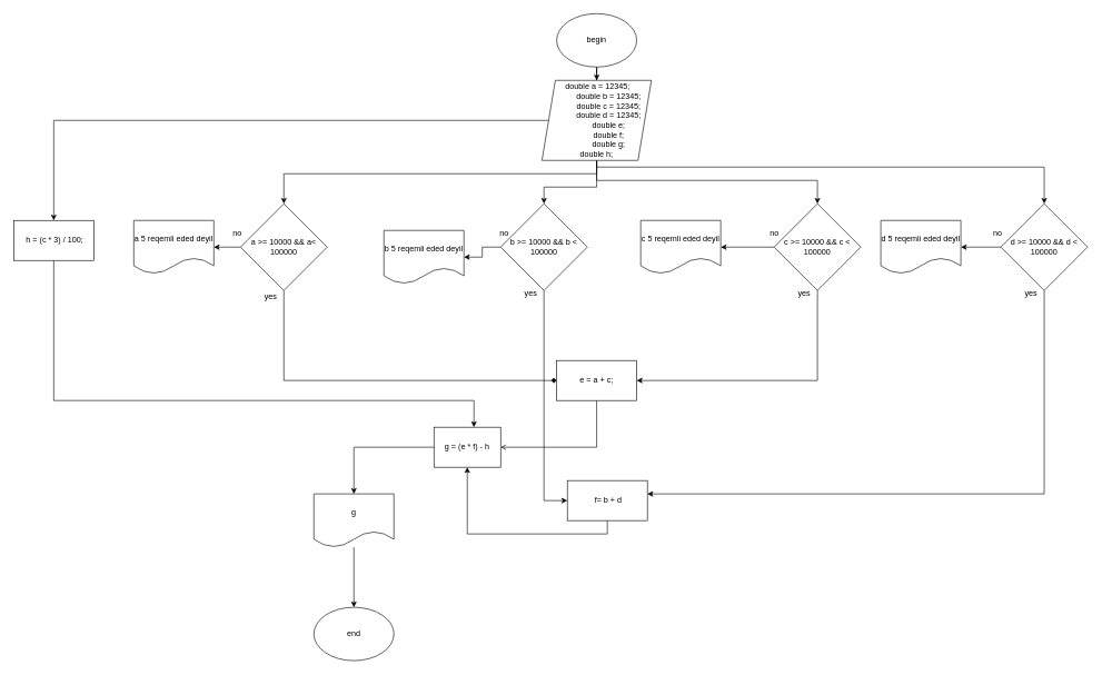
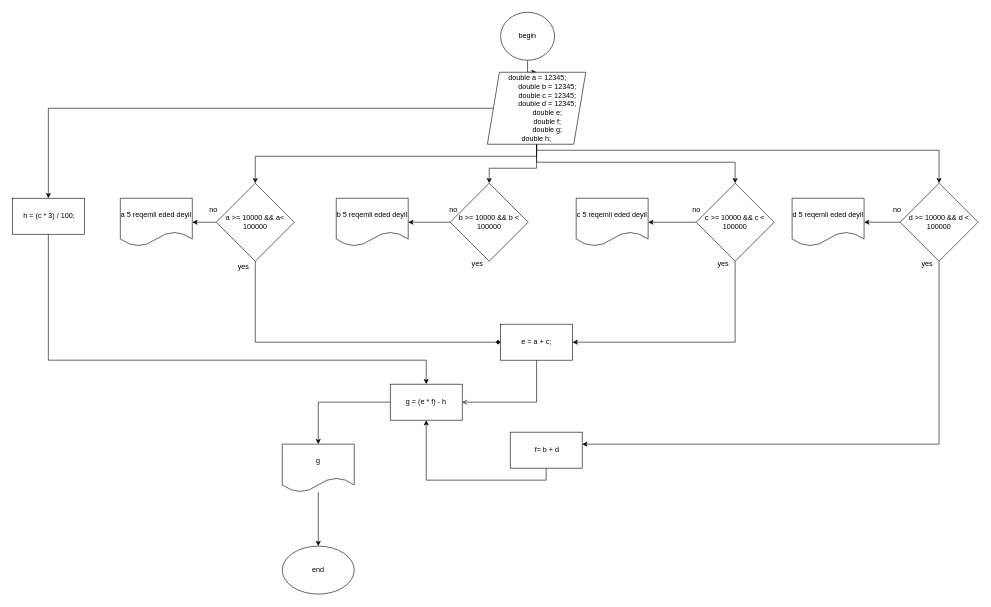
  <mxCell id="0" />
  <mxCell id="1" parent="0" />
  <mxCell id="2" style="edgeStyle=orthogonalEdgeStyle;rounded=0;orthogonalLoop=1;jettySize=auto;html=1;" edge="1" parent="1" source="3" target="9"><mxGeometry relative="1" as="geometry" /></mxCell>
- <mxCell id="3" value="begin&lt;br&gt;" style="ellipse;whiteSpace=wrap;html=1;" vertex="1" parent="1"><mxGeometry x="834" y="20" width="120" height="80" as="geometry" /></mxCell>
+ <mxCell id="3" value="begin&lt;br&gt;" style="ellipse;whiteSpace=wrap;html=1;" vertex="1" parent="1"><mxGeometry x="834" y="20" width="90" height="80" as="geometry" /></mxCell>
  <mxCell id="4" style="edgeStyle=orthogonalEdgeStyle;rounded=0;orthogonalLoop=1;jettySize=auto;html=1;exitX=0.5;exitY=1;exitDx=0;exitDy=0;entryX=0.5;entryY=0;entryDx=0;entryDy=0;" edge="1" parent="1" source="9" target="15"><mxGeometry relative="1" as="geometry"><Array as="points"><mxPoint x="894" y="280" /><mxPoint x="815" y="280" /></Array></mxGeometry></mxCell>
  <mxCell id="5" style="edgeStyle=orthogonalEdgeStyle;rounded=0;orthogonalLoop=1;jettySize=auto;html=1;" edge="1" parent="1" source="9" target="21"><mxGeometry relative="1" as="geometry"><Array as="points"><mxPoint x="894" y="270" /><mxPoint x="1225" y="270" /></Array></mxGeometry></mxCell>
  <mxCell id="6" style="edgeStyle=orthogonalEdgeStyle;rounded=0;orthogonalLoop=1;jettySize=auto;html=1;" edge="1" parent="1" source="9" target="12"><mxGeometry relative="1" as="geometry"><Array as="points"><mxPoint x="894" y="260" /><mxPoint x="425" y="260" /></Array></mxGeometry></mxCell>
  <mxCell id="7" style="edgeStyle=orthogonalEdgeStyle;rounded=0;orthogonalLoop=1;jettySize=auto;html=1;entryX=0.5;entryY=0;entryDx=0;entryDy=0;" edge="1" parent="1" source="9" target="18"><mxGeometry relative="1" as="geometry"><Array as="points"><mxPoint x="894" y="250" /><mxPoint x="1565" y="250" /></Array></mxGeometry></mxCell>
  <mxCell id="8" style="edgeStyle=orthogonalEdgeStyle;rounded=0;orthogonalLoop=1;jettySize=auto;html=1;entryX=0.5;entryY=0;entryDx=0;entryDy=0;" edge="1" parent="1" source="9" target="41"><mxGeometry relative="1" as="geometry" /></mxCell>
  <mxCell id="9" value="&lt;div&gt;&amp;nbsp;double a = 12345;&lt;/div&gt;&lt;div&gt;&amp;nbsp; &amp;nbsp; &amp;nbsp; &amp;nbsp; &amp;nbsp; &amp;nbsp;double b = 12345;&lt;/div&gt;&lt;div&gt;&amp;nbsp; &amp;nbsp; &amp;nbsp; &amp;nbsp; &amp;nbsp; &amp;nbsp;double c = 12345;&lt;/div&gt;&lt;div&gt;&amp;nbsp; &amp;nbsp; &amp;nbsp; &amp;nbsp; &amp;nbsp; &amp;nbsp;double d = 12345;&lt;/div&gt;&lt;div&gt;&amp;nbsp; &amp;nbsp; &amp;nbsp; &amp;nbsp; &amp;nbsp; &amp;nbsp;double e;&lt;/div&gt;&lt;div&gt;&amp;nbsp; &amp;nbsp; &amp;nbsp; &amp;nbsp; &amp;nbsp; &amp;nbsp;double f;&lt;/div&gt;&lt;div&gt;&amp;nbsp; &amp;nbsp; &amp;nbsp; &amp;nbsp; &amp;nbsp; &amp;nbsp;double g;&lt;/div&gt;&lt;div&gt;double h;&lt;/div&gt;" style="shape=parallelogram;perimeter=parallelogramPerimeter;whiteSpace=wrap;html=1;fixedSize=1;" vertex="1" parent="1"><mxGeometry x="812" y="120" width="164" height="120" as="geometry" /></mxCell>
  <mxCell id="10" style="edgeStyle=orthogonalEdgeStyle;rounded=0;orthogonalLoop=1;jettySize=auto;html=1;" edge="1" parent="1" source="12" target="22"><mxGeometry relative="1" as="geometry" /></mxCell>
  <mxCell id="11" style="edgeStyle=orthogonalEdgeStyle;rounded=0;orthogonalLoop=1;jettySize=auto;html=1;entryX=0;entryY=0.5;entryDx=0;entryDy=0;endArrow=diamond;" edge="1" parent="1" source="12" target="30"><mxGeometry relative="1" as="geometry"><Array as="points"><mxPoint x="425" y="570" /></Array></mxGeometry></mxCell>
  <mxCell id="12" value="a &amp;gt;= 10000 &amp;amp;&amp;amp; a&amp;lt; 100000" style="rhombus;whiteSpace=wrap;html=1;" vertex="1" parent="1"><mxGeometry x="360" y="305" width="130" height="130" as="geometry" /></mxCell>
  <mxCell id="13" style="edgeStyle=orthogonalEdgeStyle;rounded=0;orthogonalLoop=1;jettySize=auto;html=1;" edge="1" parent="1" source="15" target="23"><mxGeometry relative="1" as="geometry" /></mxCell>
- <mxCell id="14" style="edgeStyle=orthogonalEdgeStyle;rounded=0;orthogonalLoop=1;jettySize=auto;html=1;entryX=0;entryY=0.5;entryDx=0;entryDy=0;" edge="1" parent="1" source="15" target="32"><mxGeometry relative="1" as="geometry" /></mxCell>
  <mxCell id="15" value="b &amp;gt;= 10000 &amp;amp;&amp;amp; b &amp;lt; 100000" style="rhombus;whiteSpace=wrap;html=1;" vertex="1" parent="1"><mxGeometry x="750" y="305" width="130" height="130" as="geometry" /></mxCell>
  <mxCell id="16" style="edgeStyle=orthogonalEdgeStyle;rounded=0;orthogonalLoop=1;jettySize=auto;html=1;" edge="1" parent="1" source="18" target="33"><mxGeometry relative="1" as="geometry" /></mxCell>
  <mxCell id="17" style="edgeStyle=orthogonalEdgeStyle;rounded=0;orthogonalLoop=1;jettySize=auto;html=1;" edge="1" parent="1" source="18" target="32"><mxGeometry relative="1" as="geometry"><Array as="points"><mxPoint x="1565" y="740" /></Array></mxGeometry></mxCell>
  <mxCell id="18" value="d &amp;gt;= 10000 &amp;amp;&amp;amp; d &amp;lt; 100000" style="rhombus;whiteSpace=wrap;html=1;" vertex="1" parent="1"><mxGeometry x="1500" y="305" width="130" height="130" as="geometry" /></mxCell>
  <mxCell id="19" style="edgeStyle=orthogonalEdgeStyle;rounded=0;orthogonalLoop=1;jettySize=auto;html=1;" edge="1" parent="1" source="21" target="24"><mxGeometry relative="1" as="geometry" /></mxCell>
  <mxCell id="20" style="edgeStyle=orthogonalEdgeStyle;rounded=0;orthogonalLoop=1;jettySize=auto;html=1;entryX=1;entryY=0.5;entryDx=0;entryDy=0;" edge="1" parent="1" source="21" target="30"><mxGeometry relative="1" as="geometry"><Array as="points"><mxPoint x="1225" y="570" /></Array></mxGeometry></mxCell>
  <mxCell id="21" value="c &amp;gt;= 10000 &amp;amp;&amp;amp; c &amp;lt; 100000" style="rhombus;whiteSpace=wrap;html=1;" vertex="1" parent="1"><mxGeometry x="1160" y="305" width="130" height="130" as="geometry" /></mxCell>
  <mxCell id="22" value="a 5 reqemli eded deyil" style="shape=document;whiteSpace=wrap;html=1;boundedLbl=1;" vertex="1" parent="1"><mxGeometry x="200" y="330" width="120" height="80" as="geometry" /></mxCell>
- <mxCell id="23" value="b 5 reqemli eded deyil" style="shape=document;whiteSpace=wrap;html=1;boundedLbl=1;" vertex="1" parent="1"><mxGeometry x="575" y="345" width="120" height="80" as="geometry" /></mxCell>
+ <mxCell id="23" value="b 5 reqemli eded deyil" style="shape=document;whiteSpace=wrap;html=1;boundedLbl=1;" vertex="1" parent="1"><mxGeometry x="560" y="330" width="120" height="80" as="geometry" /></mxCell>
  <mxCell id="24" value="c 5 reqemli eded deyil" style="shape=document;whiteSpace=wrap;html=1;boundedLbl=1;" vertex="1" parent="1"><mxGeometry x="960" y="330" width="120" height="80" as="geometry" /></mxCell>
  <mxCell id="25" value="no" style="text;html=1;align=center;verticalAlign=middle;resizable=0;points=[];autosize=1;strokeColor=none;fillColor=none;" vertex="1" parent="1"><mxGeometry x="1145" y="340" width="30" height="20" as="geometry" /></mxCell>
  <mxCell id="26" value="no" style="text;html=1;align=center;verticalAlign=middle;resizable=0;points=[];autosize=1;strokeColor=none;fillColor=none;" vertex="1" parent="1"><mxGeometry x="1480" y="340" width="30" height="20" as="geometry" /></mxCell>
  <mxCell id="27" value="no" style="text;html=1;align=center;verticalAlign=middle;resizable=0;points=[];autosize=1;strokeColor=none;fillColor=none;" vertex="1" parent="1"><mxGeometry x="740" y="340" width="30" height="20" as="geometry" /></mxCell>
  <mxCell id="28" value="no" style="text;html=1;align=center;verticalAlign=middle;resizable=0;points=[];autosize=1;strokeColor=none;fillColor=none;" vertex="1" parent="1"><mxGeometry x="340" y="340" width="30" height="20" as="geometry" /></mxCell>
  <mxCell id="29" style="edgeStyle=orthogonalEdgeStyle;rounded=0;orthogonalLoop=1;jettySize=auto;html=1;entryX=1;entryY=0.5;entryDx=0;entryDy=0;endArrow=open;" edge="1" parent="1" source="30" target="39"><mxGeometry relative="1" as="geometry"><Array as="points"><mxPoint x="894" y="670" /></Array></mxGeometry></mxCell>
  <mxCell id="30" value="e = a + c;" style="rounded=0;whiteSpace=wrap;html=1;" vertex="1" parent="1"><mxGeometry x="834" y="540" width="120" height="60" as="geometry" /></mxCell>
  <mxCell id="31" style="edgeStyle=orthogonalEdgeStyle;rounded=0;orthogonalLoop=1;jettySize=auto;html=1;exitX=0.5;exitY=1;exitDx=0;exitDy=0;" edge="1" parent="1" source="32" target="39"><mxGeometry relative="1" as="geometry" /></mxCell>
  <mxCell id="32" value="&amp;nbsp;f= b + d" style="rounded=0;whiteSpace=wrap;html=1;" vertex="1" parent="1"><mxGeometry x="850" y="720" width="120" height="60" as="geometry" /></mxCell>
  <mxCell id="33" value="d 5 reqemli eded deyil" style="shape=document;whiteSpace=wrap;html=1;boundedLbl=1;" vertex="1" parent="1"><mxGeometry x="1320" y="330" width="120" height="80" as="geometry" /></mxCell>
  <mxCell id="34" value="yes" style="text;html=1;align=center;verticalAlign=middle;resizable=0;points=[];autosize=1;strokeColor=none;fillColor=none;" vertex="1" parent="1"><mxGeometry x="1530" y="430" width="30" height="20" as="geometry" /></mxCell>
  <mxCell id="35" value="yes" style="text;html=1;align=center;verticalAlign=middle;resizable=0;points=[];autosize=1;strokeColor=none;fillColor=none;" vertex="1" parent="1"><mxGeometry x="1190" y="430" width="30" height="20" as="geometry" /></mxCell>
  <mxCell id="36" value="yes" style="text;html=1;align=center;verticalAlign=middle;resizable=0;points=[];autosize=1;strokeColor=none;fillColor=none;" vertex="1" parent="1"><mxGeometry x="780" y="430" width="30" height="20" as="geometry" /></mxCell>
  <mxCell id="37" value="yes" style="text;html=1;align=center;verticalAlign=middle;resizable=0;points=[];autosize=1;strokeColor=none;fillColor=none;" vertex="1" parent="1"><mxGeometry x="390" y="435" width="30" height="20" as="geometry" /></mxCell>
  <mxCell id="38" style="edgeStyle=orthogonalEdgeStyle;rounded=0;orthogonalLoop=1;jettySize=auto;html=1;" edge="1" parent="1" source="39" target="43"><mxGeometry relative="1" as="geometry" /></mxCell>
- <mxCell id="39" value="g = (e * f) - h" style="rounded=0;whiteSpace=wrap;html=1;" vertex="1" parent="1"><mxGeometry x="650" y="640" width="100" height="60" as="geometry" /></mxCell>
+ <mxCell id="39" value="g = (e * f) - h" style="rounded=0;whiteSpace=wrap;html=1;" vertex="1" parent="1"><mxGeometry x="650" y="640" width="120" height="60" as="geometry" /></mxCell>
  <mxCell id="40" style="edgeStyle=orthogonalEdgeStyle;rounded=0;orthogonalLoop=1;jettySize=auto;html=1;" edge="1" parent="1" source="41" target="39"><mxGeometry relative="1" as="geometry"><Array as="points"><mxPoint x="80" y="600" /><mxPoint x="710" y="600" /></Array></mxGeometry></mxCell>
  <mxCell id="41" value="&amp;nbsp;h = (c * 3) / 100;" style="rounded=0;whiteSpace=wrap;html=1;" vertex="1" parent="1"><mxGeometry x="20" y="330" width="120" height="60" as="geometry" /></mxCell>
  <mxCell id="42" style="edgeStyle=orthogonalEdgeStyle;rounded=0;orthogonalLoop=1;jettySize=auto;html=1;" edge="1" parent="1" source="43" target="44"><mxGeometry relative="1" as="geometry" /></mxCell>
  <mxCell id="43" value="g" style="shape=document;whiteSpace=wrap;html=1;boundedLbl=1;" vertex="1" parent="1"><mxGeometry x="470" y="740" width="120" height="80" as="geometry" /></mxCell>
  <mxCell id="44" value="end" style="ellipse;whiteSpace=wrap;html=1;" vertex="1" parent="1"><mxGeometry x="470" y="910" width="120" height="80" as="geometry" /></mxCell>
